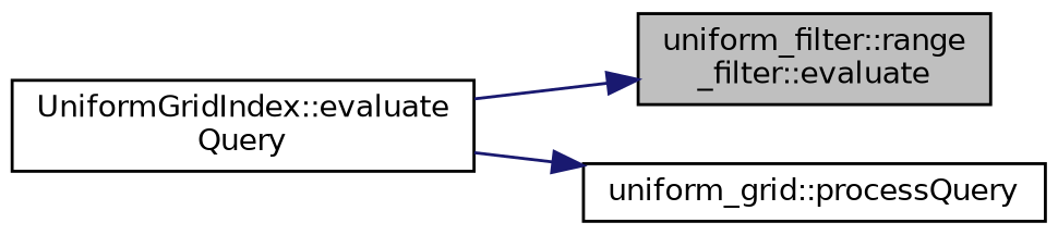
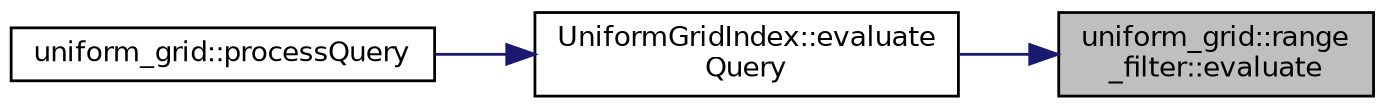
  digraph {
    rankdir=RL
    node [color=black fontname=Helvetica fontsize=10 shape=record]
    edge [color=midnightblue dir=back fontname=Helvetica fontsize=10 labelfontname=Helvetica labelfontsize=10 style=solid]
-   n1 [fillcolor=grey75 fontcolor=black height=0.2 label="uniform_filter::range\l_filter::evaluate" style=filled width=0.4]
+   n1 [fillcolor=grey75 fontcolor=black height=0.2 label="uniform_grid::range\l_filter::evaluate" style=filled width=0.4]
    n2 [height=0.2 label="UniformGridIndex::evaluate\lQuery" width=0.4]
    n3 [height=0.2 label="uniform_grid::processQuery" width=0.4]
    n1 -> n2
-   n3 -> n2
+   n2 -> n3
  }
